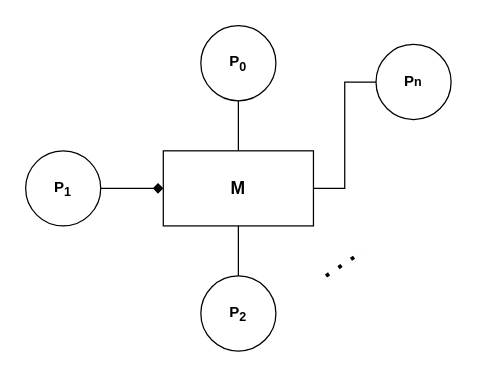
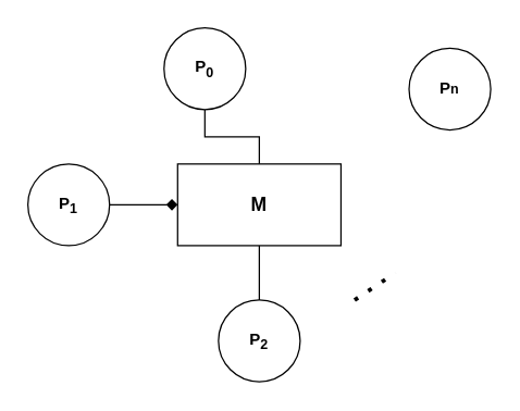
  <mxCell id="0" />
  <mxCell id="1" parent="0" />
  <mxCell id="2" value="&lt;b&gt;&lt;font style=&quot;font-size: 14px;&quot;&gt;M&lt;/font&gt;&lt;/b&gt;" style="rounded=0;whiteSpace=wrap;html=1;" vertex="1" parent="1"><mxGeometry x="130" y="120" width="120" height="60" as="geometry" /></mxCell>
  <mxCell id="3" style="edgeStyle=orthogonalEdgeStyle;rounded=0;orthogonalLoop=1;jettySize=auto;html=1;exitX=1;exitY=0.5;exitDx=0;exitDy=0;entryX=0;entryY=0.5;entryDx=0;entryDy=0;endArrow=diamond;startFill=0;" edge="1" parent="1" source="4" target="2"><mxGeometry relative="1" as="geometry" /></mxCell>
  <mxCell id="4" value="&lt;b&gt;P&lt;sub&gt;1&lt;/sub&gt;&lt;/b&gt;" style="ellipse;whiteSpace=wrap;html=1;aspect=fixed;" vertex="1" parent="1"><mxGeometry x="20" y="120" width="60" height="60" as="geometry" /></mxCell>
  <mxCell id="5" style="edgeStyle=orthogonalEdgeStyle;rounded=0;orthogonalLoop=1;jettySize=auto;html=1;exitX=0.5;exitY=0;exitDx=0;exitDy=0;entryX=0.5;entryY=1;entryDx=0;entryDy=0;endArrow=none;startFill=0;" edge="1" parent="1" source="6" target="2"><mxGeometry relative="1" as="geometry" /></mxCell>
  <mxCell id="6" value="&lt;b&gt;P&lt;sub&gt;2&lt;/sub&gt;&lt;/b&gt;" style="ellipse;whiteSpace=wrap;html=1;aspect=fixed;" vertex="1" parent="1"><mxGeometry x="160" y="220" width="60" height="60" as="geometry" /></mxCell>
- <mxCell id="7" style="edgeStyle=orthogonalEdgeStyle;rounded=0;orthogonalLoop=1;jettySize=auto;html=1;exitX=0;exitY=0.5;exitDx=0;exitDy=0;entryX=1;entryY=0.5;entryDx=0;entryDy=0;endArrow=none;startFill=0;" edge="1" parent="1" source="8" target="2"><mxGeometry relative="1" as="geometry" /></mxCell>
  <mxCell id="8" value="&lt;b&gt;P&lt;span style=&quot;font-size: 10px;&quot;&gt;n&lt;/span&gt;&lt;/b&gt;" style="ellipse;whiteSpace=wrap;html=1;aspect=fixed;" vertex="1" parent="1"><mxGeometry x="300" y="35" width="60" height="60" as="geometry" /></mxCell>
  <mxCell id="9" style="edgeStyle=orthogonalEdgeStyle;rounded=0;orthogonalLoop=1;jettySize=auto;html=1;exitX=0.5;exitY=1;exitDx=0;exitDy=0;entryX=0.5;entryY=0;entryDx=0;entryDy=0;endArrow=none;startFill=0;" edge="1" parent="1" source="10" target="2"><mxGeometry relative="1" as="geometry" /></mxCell>
- <mxCell id="10" value="&lt;b&gt;P&lt;sub&gt;0&lt;/sub&gt;&lt;/b&gt;" style="ellipse;whiteSpace=wrap;html=1;aspect=fixed;" vertex="1" parent="1"><mxGeometry x="160" y="20" width="60" height="60" as="geometry" /></mxCell>
+ <mxCell id="10" value="&lt;b&gt;P&lt;sub&gt;0&lt;/sub&gt;&lt;/b&gt;" style="ellipse;whiteSpace=wrap;html=1;aspect=fixed;" vertex="1" parent="1"><mxGeometry x="120" y="20" width="60" height="60" as="geometry" /></mxCell>
  <mxCell id="11" value="" style="endArrow=none;dashed=1;html=1;dashPattern=1 3;strokeWidth=3;rounded=0;" edge="1" parent="1"><mxGeometry width="50" height="50" relative="1" as="geometry"><mxPoint x="260" y="220" as="sourcePoint" /><mxPoint x="290" y="200" as="targetPoint" /></mxGeometry></mxCell>
